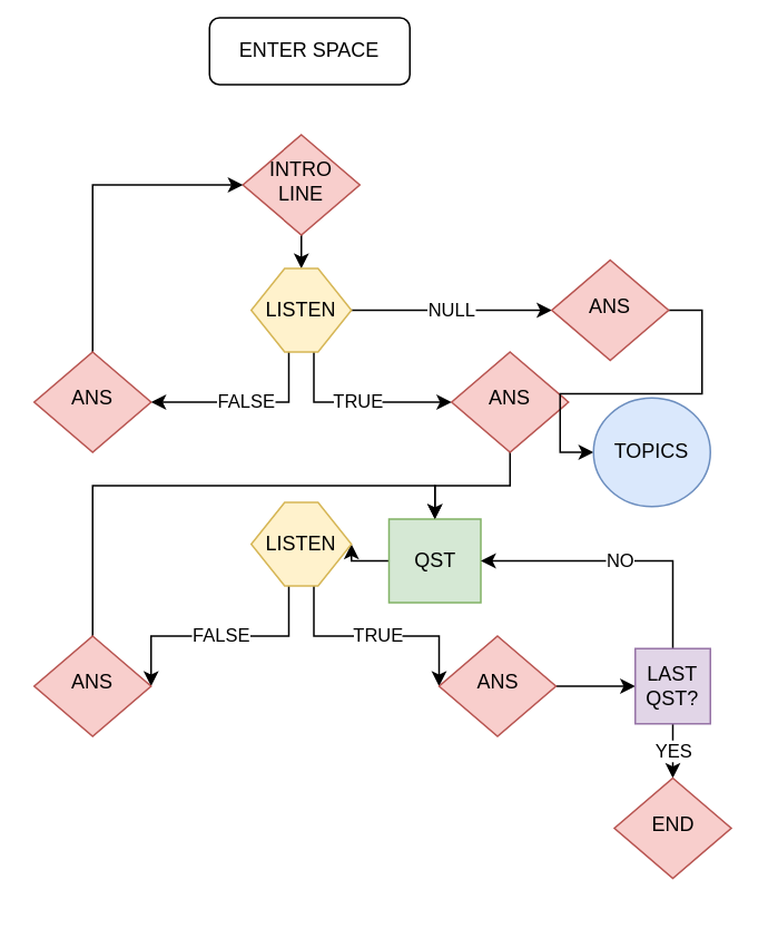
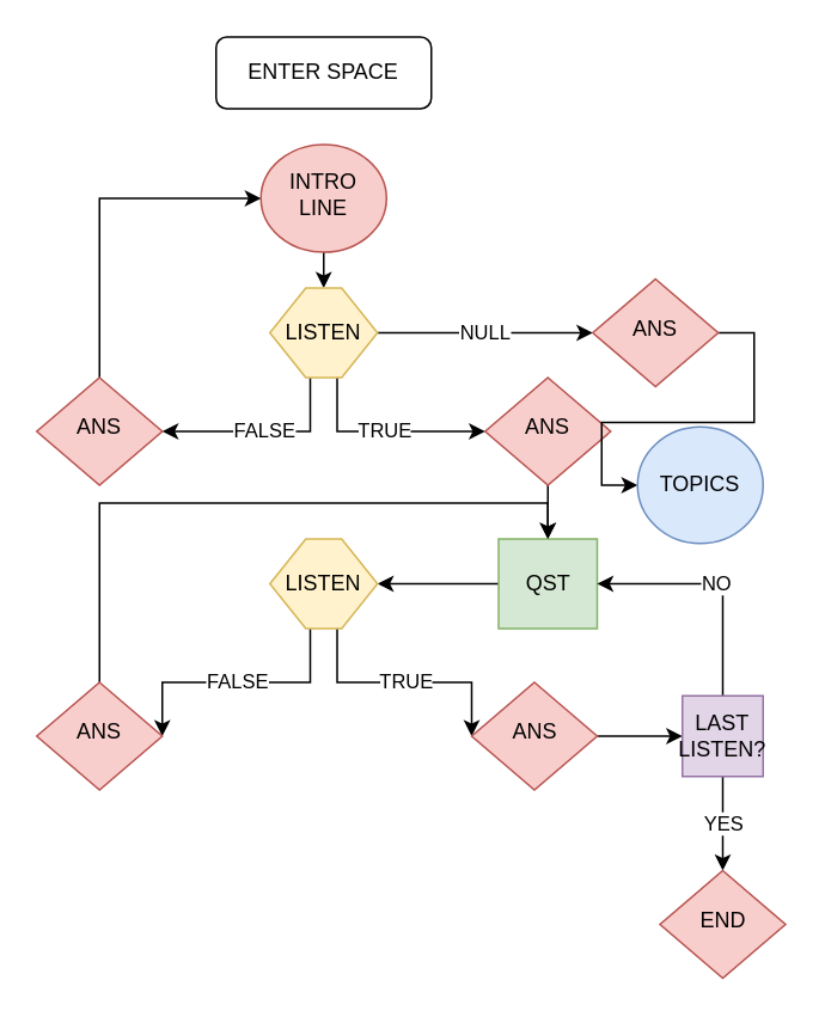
  <mxCell id="0" />
  <mxCell id="1" parent="0" />
- <mxCell id="2" value="ENTER SPACE" style="rounded=1;whiteSpace=wrap;html=1;fontSize=12;glass=0;strokeWidth=1;shadow=0;" parent="1" vertex="1"><mxGeometry x="125" y="10" width="120" height="40" as="geometry" /></mxCell>
+ <mxCell id="2" value="ENTER SPACE" style="rounded=1;whiteSpace=wrap;html=1;fontSize=12;glass=0;strokeWidth=1;shadow=0;" parent="1" vertex="1"><mxGeometry x="120" y="20" width="120" height="40" as="geometry" /></mxCell>
  <mxCell id="3" style="edgeStyle=orthogonalEdgeStyle;rounded=0;orthogonalLoop=1;jettySize=auto;html=1;exitX=0.5;exitY=1;exitDx=0;exitDy=0;entryX=0.5;entryY=0;entryDx=0;entryDy=0;" edge="1" parent="1" source="4" target="8"><mxGeometry relative="1" as="geometry" /></mxCell>
- <mxCell id="4" value="INTRO&lt;br&gt;LINE" style="rhombus;whiteSpace=wrap;html=1;shadow=0;fontFamily=Helvetica;fontSize=12;align=center;strokeWidth=1;spacing=6;spacingTop=-4;fillColor=#f8cecc;strokeColor=#b85450;" parent="1" vertex="1"><mxGeometry x="145" y="80" width="70" height="60" as="geometry" /></mxCell>
+ <mxCell id="4" value="INTRO&lt;br&gt;LINE" style="ellipse;whiteSpace=wrap;html=1;shadow=0;fontFamily=Helvetica;fontSize=12;align=center;strokeWidth=1;spacing=6;spacingTop=-4;fillColor=#f8cecc;strokeColor=#b85450;" parent="1" vertex="1"><mxGeometry x="145" y="80" width="70" height="60" as="geometry" /></mxCell>
  <mxCell id="5" value="TRUE" style="edgeStyle=orthogonalEdgeStyle;rounded=0;orthogonalLoop=1;jettySize=auto;html=1;exitX=0.625;exitY=1;exitDx=0;exitDy=0;entryX=0;entryY=0.5;entryDx=0;entryDy=0;" edge="1" parent="1" source="8" target="12"><mxGeometry relative="1" as="geometry"><mxPoint x="260" y="260" as="targetPoint" /><Array as="points"><mxPoint x="188" y="240" /></Array></mxGeometry></mxCell>
  <mxCell id="6" value="FALSE" style="edgeStyle=orthogonalEdgeStyle;rounded=0;orthogonalLoop=1;jettySize=auto;html=1;exitX=0.375;exitY=1;exitDx=0;exitDy=0;entryX=1;entryY=0.5;entryDx=0;entryDy=0;" edge="1" parent="1" source="8" target="10"><mxGeometry relative="1" as="geometry"><mxPoint x="100" y="260" as="targetPoint" /><Array as="points"><mxPoint x="173" y="240" /></Array></mxGeometry></mxCell>
  <mxCell id="7" value="NULL" style="edgeStyle=orthogonalEdgeStyle;rounded=0;orthogonalLoop=1;jettySize=auto;html=1;exitX=1;exitY=0.5;exitDx=0;exitDy=0;entryX=0;entryY=0.5;entryDx=0;entryDy=0;" edge="1" parent="1" source="8" target="14"><mxGeometry relative="1" as="geometry" /></mxCell>
  <mxCell id="8" value="LISTEN" style="shape=hexagon;perimeter=hexagonPerimeter2;whiteSpace=wrap;html=1;fixedSize=1;fillColor=#fff2cc;strokeColor=#d6b656;" vertex="1" parent="1"><mxGeometry x="150" y="160" width="60" height="50" as="geometry" /></mxCell>
  <mxCell id="9" style="edgeStyle=orthogonalEdgeStyle;rounded=0;orthogonalLoop=1;jettySize=auto;html=1;exitX=0.5;exitY=0;exitDx=0;exitDy=0;entryX=0;entryY=0.5;entryDx=0;entryDy=0;" edge="1" parent="1" source="10" target="4"><mxGeometry relative="1" as="geometry" /></mxCell>
  <mxCell id="10" value="ANS" style="rhombus;whiteSpace=wrap;html=1;shadow=0;fontFamily=Helvetica;fontSize=12;align=center;strokeWidth=1;spacing=6;spacingTop=-4;fillColor=#f8cecc;strokeColor=#b85450;" vertex="1" parent="1"><mxGeometry x="20" y="210" width="70" height="60" as="geometry" /></mxCell>
  <mxCell id="11" style="edgeStyle=orthogonalEdgeStyle;rounded=0;orthogonalLoop=1;jettySize=auto;html=1;exitX=0.5;exitY=1;exitDx=0;exitDy=0;entryX=0.5;entryY=0;entryDx=0;entryDy=0;" edge="1" parent="1" source="12" target="17"><mxGeometry relative="1" as="geometry" /></mxCell>
  <mxCell id="12" value="ANS" style="rhombus;whiteSpace=wrap;html=1;shadow=0;fontFamily=Helvetica;fontSize=12;align=center;strokeWidth=1;spacing=6;spacingTop=-4;fillColor=#f8cecc;strokeColor=#b85450;" vertex="1" parent="1"><mxGeometry x="270" y="210" width="70" height="60" as="geometry" /></mxCell>
  <mxCell id="13" style="edgeStyle=orthogonalEdgeStyle;rounded=0;orthogonalLoop=1;jettySize=auto;html=1;exitX=1;exitY=0.5;exitDx=0;exitDy=0;entryX=0;entryY=0.5;entryDx=0;entryDy=0;" edge="1" parent="1" source="14" target="15"><mxGeometry relative="1" as="geometry" /></mxCell>
  <mxCell id="14" value="ANS" style="rhombus;whiteSpace=wrap;html=1;shadow=0;fontFamily=Helvetica;fontSize=12;align=center;strokeWidth=1;spacing=6;spacingTop=-4;fillColor=#f8cecc;strokeColor=#b85450;" vertex="1" parent="1"><mxGeometry x="330" y="155" width="70" height="60" as="geometry" /></mxCell>
  <mxCell id="15" value="TOPICS" style="ellipse;whiteSpace=wrap;html=1;fillColor=#dae8fc;strokeColor=#6c8ebf;" vertex="1" parent="1"><mxGeometry x="355" y="237.5" width="70" height="65" as="geometry" /></mxCell>
  <mxCell id="16" style="edgeStyle=orthogonalEdgeStyle;rounded=0;orthogonalLoop=1;jettySize=auto;html=1;exitX=0;exitY=0.5;exitDx=0;exitDy=0;entryX=1;entryY=0.5;entryDx=0;entryDy=0;" edge="1" parent="1" source="17" target="20"><mxGeometry relative="1" as="geometry" /></mxCell>
- <mxCell id="17" value="QST" style="rounded=0;whiteSpace=wrap;html=1;fillColor=#d5e8d4;strokeColor=#82b366;" vertex="1" parent="1"><mxGeometry x="232.5" y="310" width="55" height="50" as="geometry" /></mxCell>
+ <mxCell id="17" value="QST" style="rounded=0;whiteSpace=wrap;html=1;fillColor=#d5e8d4;strokeColor=#82b366;" vertex="1" parent="1"><mxGeometry x="277.5" y="300" width="55" height="50" as="geometry" /></mxCell>
  <mxCell id="18" value="TRUE" style="edgeStyle=orthogonalEdgeStyle;rounded=0;orthogonalLoop=1;jettySize=auto;html=1;exitX=0.625;exitY=1;exitDx=0;exitDy=0;entryX=0;entryY=0.5;entryDx=0;entryDy=0;" edge="1" parent="1" source="20" target="22"><mxGeometry relative="1" as="geometry"><Array as="points"><mxPoint x="188" y="380" /><mxPoint x="263" y="380" /></Array></mxGeometry></mxCell>
  <mxCell id="19" value="FALSE" style="edgeStyle=orthogonalEdgeStyle;rounded=0;orthogonalLoop=1;jettySize=auto;html=1;exitX=0.375;exitY=1;exitDx=0;exitDy=0;entryX=1;entryY=0.5;entryDx=0;entryDy=0;" edge="1" parent="1" source="20" target="24"><mxGeometry relative="1" as="geometry"><Array as="points"><mxPoint x="173" y="380" /><mxPoint x="90" y="380" /></Array></mxGeometry></mxCell>
  <mxCell id="20" value="LISTEN" style="shape=hexagon;perimeter=hexagonPerimeter2;whiteSpace=wrap;html=1;fixedSize=1;fillColor=#fff2cc;strokeColor=#d6b656;" vertex="1" parent="1"><mxGeometry x="150" y="300" width="60" height="50" as="geometry" /></mxCell>
  <mxCell id="21" style="edgeStyle=orthogonalEdgeStyle;rounded=0;orthogonalLoop=1;jettySize=auto;html=1;exitX=1;exitY=0.5;exitDx=0;exitDy=0;entryX=0;entryY=0.5;entryDx=0;entryDy=0;" edge="1" parent="1" source="22" target="27"><mxGeometry relative="1" as="geometry" /></mxCell>
  <mxCell id="22" value="ANS" style="rhombus;whiteSpace=wrap;html=1;shadow=0;fontFamily=Helvetica;fontSize=12;align=center;strokeWidth=1;spacing=6;spacingTop=-4;fillColor=#f8cecc;strokeColor=#b85450;" vertex="1" parent="1"><mxGeometry x="262.5" y="380" width="70" height="60" as="geometry" /></mxCell>
  <mxCell id="23" style="edgeStyle=orthogonalEdgeStyle;rounded=0;orthogonalLoop=1;jettySize=auto;html=1;exitX=0.5;exitY=0;exitDx=0;exitDy=0;entryX=0.5;entryY=0;entryDx=0;entryDy=0;" edge="1" parent="1" source="24" target="17"><mxGeometry relative="1" as="geometry" /></mxCell>
  <mxCell id="24" value="ANS" style="rhombus;whiteSpace=wrap;html=1;shadow=0;fontFamily=Helvetica;fontSize=12;align=center;strokeWidth=1;spacing=6;spacingTop=-4;fillColor=#f8cecc;strokeColor=#b85450;" vertex="1" parent="1"><mxGeometry x="20" y="380" width="70" height="60" as="geometry" /></mxCell>
  <mxCell id="25" value="NO" style="edgeStyle=orthogonalEdgeStyle;rounded=0;orthogonalLoop=1;jettySize=auto;html=1;exitX=0.5;exitY=0;exitDx=0;exitDy=0;entryX=1;entryY=0.5;entryDx=0;entryDy=0;" edge="1" parent="1" source="27" target="17"><mxGeometry relative="1" as="geometry" /></mxCell>
  <mxCell id="26" value="YES" style="edgeStyle=orthogonalEdgeStyle;rounded=0;orthogonalLoop=1;jettySize=auto;html=1;exitX=0.5;exitY=1;exitDx=0;exitDy=0;entryX=0.5;entryY=0;entryDx=0;entryDy=0;" edge="1" parent="1" source="27" target="28"><mxGeometry relative="1" as="geometry" /></mxCell>
- <mxCell id="27" value="LAST&lt;br&gt;QST?" style="whiteSpace=wrap;html=1;aspect=fixed;fillColor=#e1d5e7;strokeColor=#9673a6;" vertex="1" parent="1"><mxGeometry x="380" y="387.5" width="45" height="45" as="geometry" /></mxCell>
- <mxCell id="28" value="END" style="rhombus;whiteSpace=wrap;html=1;shadow=0;fontFamily=Helvetica;fontSize=12;align=center;strokeWidth=1;spacing=6;spacingTop=-4;fillColor=#f8cecc;strokeColor=#b85450;" vertex="1" parent="1"><mxGeometry x="367.5" y="465" width="70" height="60" as="geometry" /></mxCell>
+ <mxCell id="27" value="LAST&lt;br&gt;LISTEN?" style="whiteSpace=wrap;html=1;aspect=fixed;fillColor=#e1d5e7;strokeColor=#9673a6;" vertex="1" parent="1"><mxGeometry x="380" y="387.5" width="45" height="45" as="geometry" /></mxCell>
+ <mxCell id="28" value="END" style="rhombus;whiteSpace=wrap;html=1;shadow=0;fontFamily=Helvetica;fontSize=12;align=center;strokeWidth=1;spacing=6;spacingTop=-4;fillColor=#f8cecc;strokeColor=#b85450;" vertex="1" parent="1"><mxGeometry x="367.5" y="485" width="70" height="60" as="geometry" /></mxCell>
